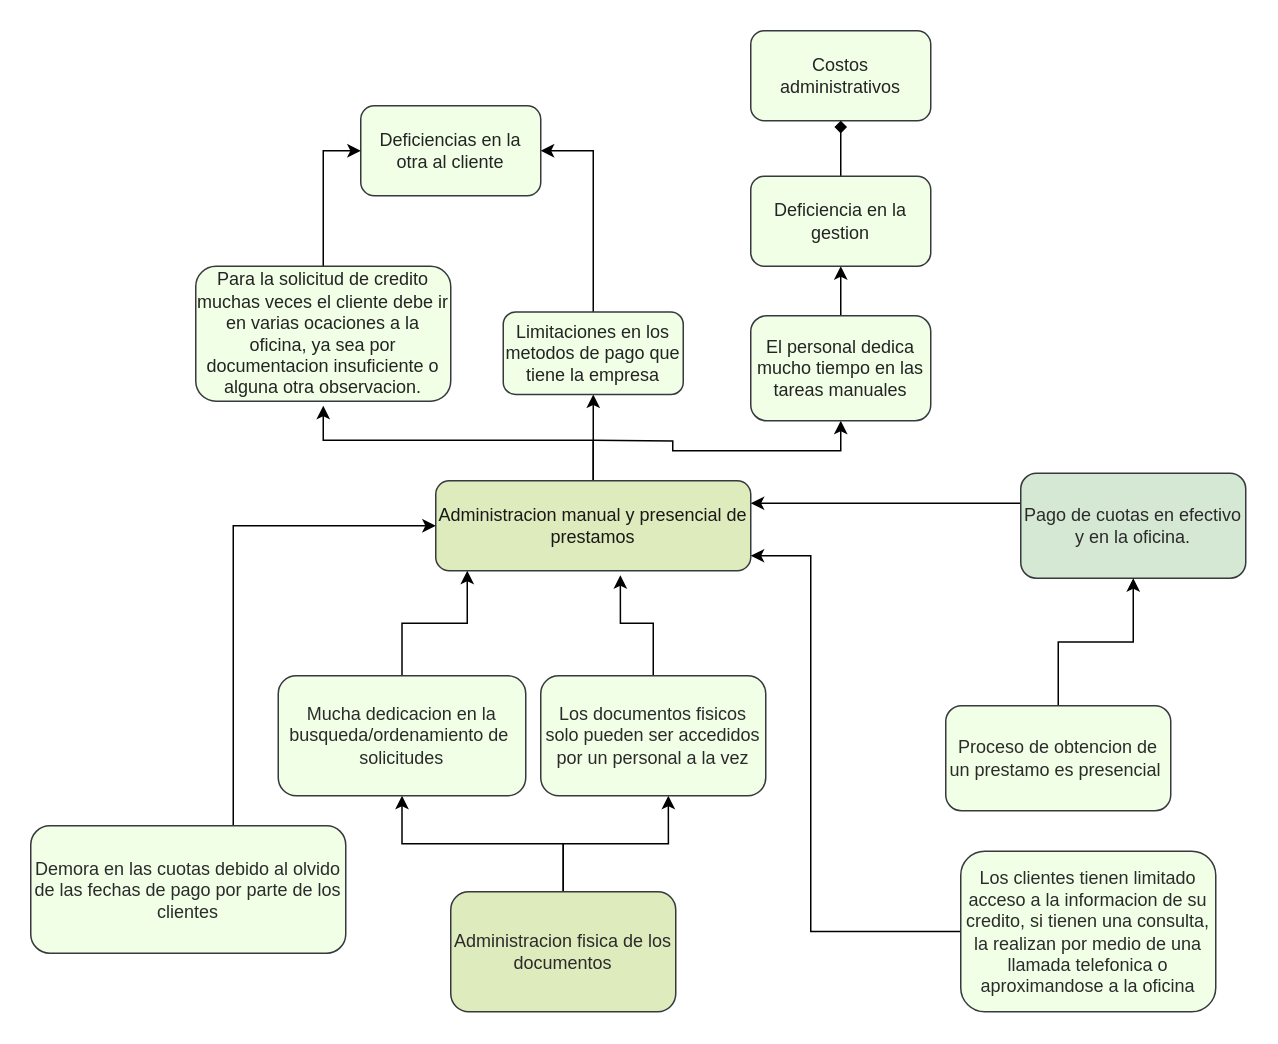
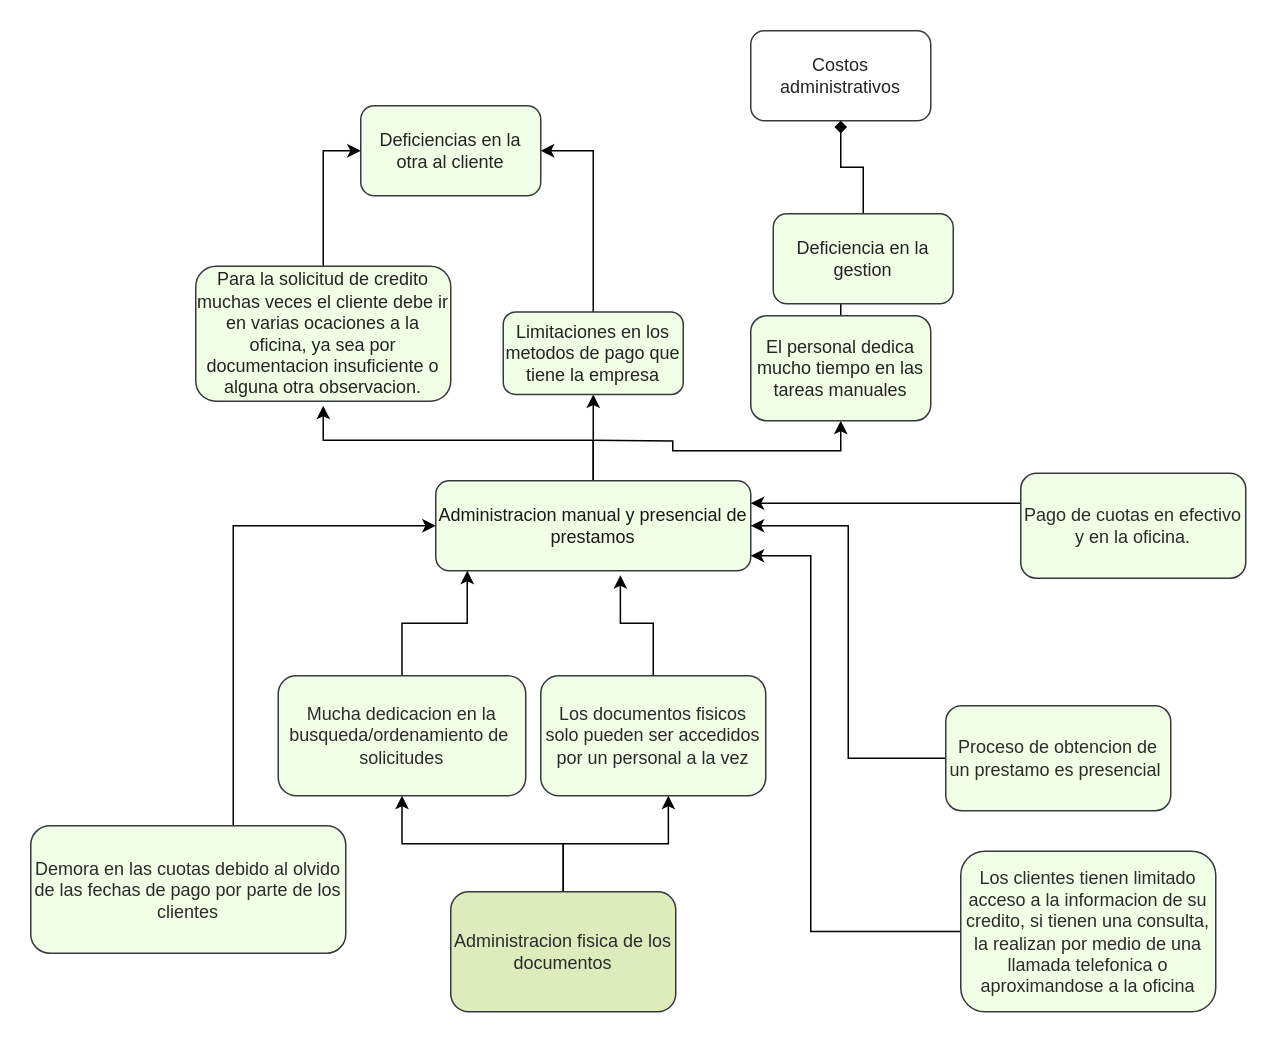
  <mxCell id="0" />
  <mxCell id="1" parent="0" />
  <mxCell id="2" style="edgeStyle=orthogonalEdgeStyle;rounded=0;orthogonalLoop=1;jettySize=auto;html=1;entryX=0.5;entryY=1;entryDx=0;entryDy=0;" parent="1" target="25" edge="1"><mxGeometry relative="1" as="geometry"><mxPoint x="395" y="293" as="sourcePoint" /><mxPoint x="560" y="238" as="targetPoint" /></mxGeometry></mxCell>
  <mxCell id="3" style="edgeStyle=orthogonalEdgeStyle;rounded=0;orthogonalLoop=1;jettySize=auto;html=1;entryX=0.5;entryY=1;entryDx=0;entryDy=0;" parent="1" source="5" target="23" edge="1"><mxGeometry relative="1" as="geometry" /></mxCell>
  <mxCell id="4" style="edgeStyle=orthogonalEdgeStyle;rounded=0;orthogonalLoop=1;jettySize=auto;html=1;" parent="1" edge="1"><mxGeometry relative="1" as="geometry"><mxPoint x="395" y="323" as="sourcePoint" /><mxPoint x="215" y="270" as="targetPoint" /><Array as="points"><mxPoint x="395" y="293" /><mxPoint x="215" y="293" /></Array></mxGeometry></mxCell>
- <mxCell id="5" value="Administracion manual y presencial de prestamos" style="rounded=1;whiteSpace=wrap;html=1;strokeColor=#36393d;fontColor=#191919;fillColor=#DEEBBC;" parent="1" vertex="1"><mxGeometry x="290" y="320" width="210" height="60" as="geometry" /></mxCell>
+ <mxCell id="5" value="Administracion manual y presencial de prestamos" style="rounded=1;whiteSpace=wrap;html=1;strokeColor=#36393d;fontColor=#191919;fillColor=#f0ffe6;" parent="1" vertex="1"><mxGeometry x="290" y="320" width="210" height="60" as="geometry" /></mxCell>
  <mxCell id="6" style="edgeStyle=orthogonalEdgeStyle;rounded=0;orthogonalLoop=1;jettySize=auto;html=1;entryX=0.567;entryY=1;entryDx=0;entryDy=0;entryPerimeter=0;" parent="1" source="8" target="30" edge="1"><mxGeometry relative="1" as="geometry" /></mxCell>
  <mxCell id="7" value="" style="edgeStyle=orthogonalEdgeStyle;rounded=0;orthogonalLoop=1;jettySize=auto;html=1;" parent="1" source="8" target="12" edge="1"><mxGeometry relative="1" as="geometry" /></mxCell>
  <mxCell id="8" value="Administracion fisica de los documentos" style="rounded=1;whiteSpace=wrap;html=1;strokeColor=#36393d;fontColor=#2B2B2B;fillColor=#deebbc;" parent="1" vertex="1"><mxGeometry x="300" y="594" width="150" height="80" as="geometry" /></mxCell>
  <mxCell id="9" style="edgeStyle=orthogonalEdgeStyle;rounded=0;orthogonalLoop=1;jettySize=auto;html=1;fontColor=#2B2B2B;entryX=1;entryY=0.5;entryDx=0;entryDy=0;" parent="1" edge="1"><mxGeometry relative="1" as="geometry"><mxPoint x="500" y="335" as="targetPoint" /><mxPoint x="680" y="335" as="sourcePoint" /></mxGeometry></mxCell>
- <mxCell id="10" value="Pago de cuotas en efectivo y en la oficina." style="rounded=1;whiteSpace=wrap;html=1;strokeColor=#36393d;fontColor=#2B2B2B;fillColor=#d5e8d4;" parent="1" vertex="1"><mxGeometry x="680" y="315" width="150" height="70" as="geometry" /></mxCell>
+ <mxCell id="10" value="Pago de cuotas en efectivo y en la oficina." style="rounded=1;whiteSpace=wrap;html=1;strokeColor=#36393d;fontColor=#2B2B2B;fillColor=#F0FFE6;" parent="1" vertex="1"><mxGeometry x="680" y="315" width="150" height="70" as="geometry" /></mxCell>
  <mxCell id="11" style="edgeStyle=orthogonalEdgeStyle;rounded=0;orthogonalLoop=1;jettySize=auto;html=1;entryX=0.1;entryY=1;entryDx=0;entryDy=0;entryPerimeter=0;" parent="1" source="12" target="5" edge="1"><mxGeometry relative="1" as="geometry" /></mxCell>
  <mxCell id="12" value="Mucha dedicacion en la busqueda/ordenamiento de&amp;nbsp; solicitudes" style="rounded=1;whiteSpace=wrap;html=1;strokeColor=#36393d;fontColor=#2B2B2B;fillColor=#F0FFE6;" parent="1" vertex="1"><mxGeometry x="185" y="450" width="165" height="80" as="geometry" /></mxCell>
  <mxCell id="13" style="edgeStyle=orthogonalEdgeStyle;rounded=0;orthogonalLoop=1;jettySize=auto;html=1;entryX=0;entryY=0.5;entryDx=0;entryDy=0;fontColor=#2B2B2B;exitX=0.5;exitY=0;exitDx=0;exitDy=0;" parent="1" source="14" target="5" edge="1"><mxGeometry relative="1" as="geometry"><Array as="points"><mxPoint x="155" y="350" /></Array></mxGeometry></mxCell>
  <mxCell id="14" value="Demora en las cuotas debido al olvido de las fechas de pago por parte de los clientes" style="rounded=1;whiteSpace=wrap;html=1;strokeColor=#36393d;fontColor=#2B2B2B;fillColor=#F0FFE6;" parent="1" vertex="1"><mxGeometry x="20" y="550" width="210" height="85" as="geometry" /></mxCell>
  <mxCell id="15" style="edgeStyle=orthogonalEdgeStyle;rounded=0;orthogonalLoop=1;jettySize=auto;html=1;" parent="1" source="16" target="5" edge="1"><mxGeometry relative="1" as="geometry"><Array as="points"><mxPoint x="540" y="621" /><mxPoint x="540" y="370" /></Array></mxGeometry></mxCell>
  <mxCell id="16" value="Los clientes tienen limitado acceso a la informacion de su credito, si tienen una consulta, la realizan por medio de una llamada telefonica o aproximandose a la oficina" style="rounded=1;whiteSpace=wrap;html=1;strokeColor=#36393d;fontColor=#2B2B2B;fillColor=#F0FFE6;" parent="1" vertex="1"><mxGeometry x="640" y="567" width="170" height="107" as="geometry" /></mxCell>
- <mxCell id="17" style="edgeStyle=orthogonalEdgeStyle;rounded=0;orthogonalLoop=1;jettySize=auto;html=1;" parent="1" source="18" target="10" edge="1"><mxGeometry relative="1" as="geometry" /></mxCell>
+ <mxCell id="17" style="edgeStyle=orthogonalEdgeStyle;rounded=0;orthogonalLoop=1;jettySize=auto;html=1;entryX=1;entryY=0.5;entryDx=0;entryDy=0;" parent="1" source="18" target="5" edge="1"><mxGeometry relative="1" as="geometry" /></mxCell>
  <mxCell id="18" value="Proceso de obtencion de un prestamo es presencial&amp;nbsp;" style="rounded=1;whiteSpace=wrap;html=1;strokeColor=#36393d;fontColor=#2B2B2B;fillColor=#F0FFE6;" parent="1" vertex="1"><mxGeometry x="630" y="470" width="150" height="70" as="geometry" /></mxCell>
  <mxCell id="19" value="Deficiencias en la otra al cliente" style="rounded=1;whiteSpace=wrap;html=1;strokeColor=#36393d;fontColor=#242424;fillColor=#F0FFE6;" parent="1" vertex="1"><mxGeometry x="240" width="120" height="60" as="geometry" y="70" /></mxCell>
  <mxCell id="20" style="edgeStyle=orthogonalEdgeStyle;rounded=0;orthogonalLoop=1;jettySize=auto;html=1;entryX=0;entryY=0.5;entryDx=0;entryDy=0;" parent="1" source="21" target="19" edge="1"><mxGeometry relative="1" as="geometry" /></mxCell>
  <mxCell id="21" value="Para la solicitud de credito muchas veces el cliente debe ir en varias ocaciones a la oficina, ya sea por documentacion insuficiente o alguna otra observacion." style="rounded=1;whiteSpace=wrap;html=1;strokeColor=#36393d;fontColor=#242424;fillColor=#F0FFE6;" parent="1" vertex="1"><mxGeometry x="130" y="177" width="170" height="90" as="geometry" /></mxCell>
  <mxCell id="22" style="edgeStyle=orthogonalEdgeStyle;rounded=0;orthogonalLoop=1;jettySize=auto;html=1;entryX=1;entryY=0.5;entryDx=0;entryDy=0;" parent="1" source="23" target="19" edge="1"><mxGeometry relative="1" as="geometry"><mxPoint x="380" y="120" as="targetPoint" /></mxGeometry></mxCell>
  <mxCell id="23" value="Limitaciones en los metodos de pago que tiene la empresa" style="rounded=1;whiteSpace=wrap;html=1;strokeColor=#36393d;fontColor=#242424;fillColor=#F0FFE6;" parent="1" vertex="1"><mxGeometry x="335" y="207.5" width="120" height="55" as="geometry" /></mxCell>
  <mxCell id="24" style="edgeStyle=orthogonalEdgeStyle;rounded=0;orthogonalLoop=1;jettySize=auto;html=1;entryX=0.5;entryY=1;entryDx=0;entryDy=0;" parent="1" source="25" target="28" edge="1"><mxGeometry relative="1" as="geometry" /></mxCell>
  <mxCell id="25" value="El personal dedica mucho tiempo en las tareas manuales" style="rounded=1;whiteSpace=wrap;html=1;strokeColor=#36393d;fontColor=#242424;fillColor=#F0FFE6;" parent="1" vertex="1"><mxGeometry x="500" y="210" width="120" height="70" as="geometry" /></mxCell>
- <mxCell id="26" value="Costos administrativos" style="rounded=1;whiteSpace=wrap;html=1;strokeColor=#36393d;fontColor=#242424;fillColor=#F0FFE6;" parent="1" vertex="1"><mxGeometry x="500" y="20" width="120" height="60" as="geometry" /></mxCell>
+ <mxCell id="26" value="Costos administrativos" style="rounded=1;whiteSpace=wrap;html=1;strokeColor=#36393d;fontColor=#242424;fillColor=#ffffff;" parent="1" vertex="1"><mxGeometry x="500" y="20" width="120" height="60" as="geometry" /></mxCell>
  <mxCell id="27" style="edgeStyle=orthogonalEdgeStyle;rounded=0;orthogonalLoop=1;jettySize=auto;html=1;entryX=0.5;entryY=1;entryDx=0;entryDy=0;endArrow=diamond;" parent="1" source="28" target="26" edge="1"><mxGeometry relative="1" as="geometry" /></mxCell>
- <mxCell id="28" value="Deficiencia en la gestion" style="rounded=1;whiteSpace=wrap;html=1;strokeColor=#36393d;fontColor=#242424;fillColor=#F0FFE6;" parent="1" vertex="1"><mxGeometry x="500" y="117" width="120" height="60" as="geometry" /></mxCell>
+ <mxCell id="28" value="Deficiencia en la gestion" style="rounded=1;whiteSpace=wrap;html=1;strokeColor=#36393d;fontColor=#242424;fillColor=#F0FFE6;" parent="1" vertex="1"><mxGeometry x="515" y="142" width="120" height="60" as="geometry" /></mxCell>
  <mxCell id="29" style="edgeStyle=orthogonalEdgeStyle;rounded=0;orthogonalLoop=1;jettySize=auto;html=1;entryX=0.586;entryY=1.05;entryDx=0;entryDy=0;entryPerimeter=0;" parent="1" source="30" target="5" edge="1"><mxGeometry relative="1" as="geometry" /></mxCell>
  <mxCell id="30" value="Los documentos fisicos solo pueden ser accedidos por un personal a la vez" style="rounded=1;whiteSpace=wrap;html=1;strokeColor=#36393d;fontColor=#2B2B2B;fillColor=#F0FFE6;" parent="1" vertex="1"><mxGeometry x="360" y="450" width="150" height="80" as="geometry" /></mxCell>
